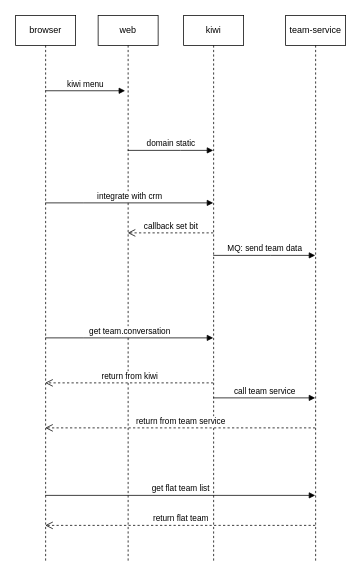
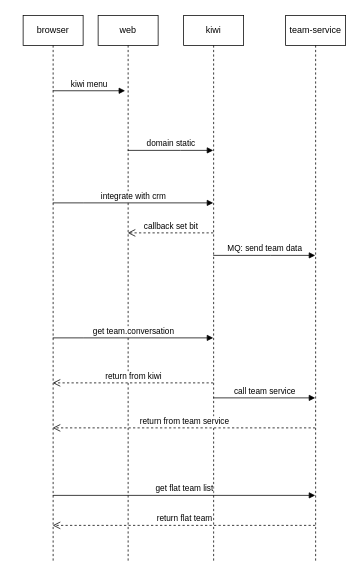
  <mxCell id="0" />
  <mxCell id="1" parent="0" />
- <mxCell id="2" value="browser" style="shape=umlLifeline;perimeter=lifelinePerimeter;whiteSpace=wrap;html=1;container=1;collapsible=0;recursiveResize=0;outlineConnect=0;" parent="1" vertex="1"><mxGeometry x="20" y="20" width="80" height="730" as="geometry" /></mxCell>
+ <mxCell id="2" value="browser" style="shape=umlLifeline;perimeter=lifelinePerimeter;whiteSpace=wrap;html=1;container=1;collapsible=0;recursiveResize=0;outlineConnect=0;" parent="1" vertex="1"><mxGeometry x="30" y="20" width="80" height="730" as="geometry" /></mxCell>
  <mxCell id="3" value="web" style="shape=umlLifeline;perimeter=lifelinePerimeter;whiteSpace=wrap;html=1;container=1;collapsible=0;recursiveResize=0;outlineConnect=0;" parent="1" vertex="1"><mxGeometry x="130" y="20" width="80" height="730" as="geometry" /></mxCell>
  <mxCell id="4" value="team-service" style="shape=umlLifeline;perimeter=lifelinePerimeter;whiteSpace=wrap;html=1;container=1;collapsible=0;recursiveResize=0;outlineConnect=0;" parent="1" vertex="1"><mxGeometry x="380" y="20" width="80" height="730" as="geometry" /></mxCell>
  <mxCell id="5" value="kiwi menu" style="html=1;verticalAlign=bottom;endArrow=block;rounded=0;entryX=0.1;entryY=0.225;entryDx=0;entryDy=0;entryPerimeter=0;" parent="1" source="2" edge="1"><mxGeometry width="80" relative="1" as="geometry"><mxPoint x="280" y="100" as="sourcePoint" /><mxPoint x="166" y="120.5" as="targetPoint" /></mxGeometry></mxCell>
  <mxCell id="6" value="kiwi" style="shape=umlLifeline;perimeter=lifelinePerimeter;whiteSpace=wrap;html=1;container=1;collapsible=0;recursiveResize=0;outlineConnect=0;" parent="1" vertex="1"><mxGeometry x="244" y="20" width="80" height="730" as="geometry" /></mxCell>
  <mxCell id="7" value="domain static" style="html=1;verticalAlign=bottom;endArrow=block;rounded=0;" parent="1" source="3" target="6" edge="1"><mxGeometry width="80" relative="1" as="geometry"><mxPoint x="280" y="240" as="sourcePoint" /><mxPoint x="280" y="241.04" as="targetPoint" /><Array as="points"><mxPoint x="240" y="200" /></Array></mxGeometry></mxCell>
  <mxCell id="8" value="integrate with crm" style="html=1;verticalAlign=bottom;endArrow=block;rounded=0;" edge="1" parent="1" source="2" target="6"><mxGeometry width="80" relative="1" as="geometry"><mxPoint x="280" y="320" as="sourcePoint" /><mxPoint x="280" y="320" as="targetPoint" /><Array as="points"><mxPoint x="110" y="270" /></Array></mxGeometry></mxCell>
  <mxCell id="9" value="callback set bit" style="html=1;verticalAlign=bottom;endArrow=open;dashed=1;endSize=8;rounded=0;" edge="1" parent="1" source="6" target="3"><mxGeometry relative="1" as="geometry"><mxPoint x="360" y="320" as="sourcePoint" /><mxPoint x="280" y="320" as="targetPoint" /><Array as="points"><mxPoint x="250" y="310" /></Array></mxGeometry></mxCell>
  <mxCell id="10" value="MQ: send team data" style="html=1;verticalAlign=bottom;endArrow=block;rounded=0;" edge="1" parent="1" source="6" target="4"><mxGeometry width="80" relative="1" as="geometry"><mxPoint x="280" y="320" as="sourcePoint" /><mxPoint x="360" y="320" as="targetPoint" /><Array as="points"><mxPoint x="360" y="340" /></Array></mxGeometry></mxCell>
  <mxCell id="11" value="get team.conversation" style="html=1;verticalAlign=bottom;endArrow=block;rounded=0;" edge="1" parent="1" source="2" target="6"><mxGeometry width="80" relative="1" as="geometry"><mxPoint x="280" y="320" as="sourcePoint" /><mxPoint x="360" y="320" as="targetPoint" /><Array as="points"><mxPoint x="110" y="450" /></Array></mxGeometry></mxCell>
  <mxCell id="12" value="return from kiwi" style="html=1;verticalAlign=bottom;endArrow=open;dashed=1;endSize=8;rounded=0;" edge="1" parent="1" source="6" target="2"><mxGeometry relative="1" as="geometry"><mxPoint x="360" y="320" as="sourcePoint" /><mxPoint x="280" y="320" as="targetPoint" /><Array as="points"><mxPoint x="210" y="510" /></Array></mxGeometry></mxCell>
  <mxCell id="13" value="call team service" style="html=1;verticalAlign=bottom;endArrow=block;rounded=0;" edge="1" parent="1" source="6" target="4"><mxGeometry width="80" relative="1" as="geometry"><mxPoint x="280" y="320" as="sourcePoint" /><mxPoint x="360" y="320" as="targetPoint" /><Array as="points"><mxPoint x="370" y="530" /></Array></mxGeometry></mxCell>
  <mxCell id="14" value="return from team service" style="html=1;verticalAlign=bottom;endArrow=open;dashed=1;endSize=8;rounded=0;" edge="1" parent="1" source="4" target="2"><mxGeometry relative="1" as="geometry"><mxPoint x="360" y="320" as="sourcePoint" /><mxPoint x="280" y="320" as="targetPoint" /><Array as="points"><mxPoint x="240" y="570" /></Array></mxGeometry></mxCell>
  <mxCell id="15" value="get flat team list" style="html=1;verticalAlign=bottom;endArrow=block;rounded=0;" edge="1" parent="1" source="2" target="4"><mxGeometry width="80" relative="1" as="geometry"><mxPoint x="58" y="660" as="sourcePoint" /><mxPoint x="282" y="660" as="targetPoint" /><Array as="points"><mxPoint x="108.5" y="660" /></Array></mxGeometry></mxCell>
  <mxCell id="16" value="return flat team" style="html=1;verticalAlign=bottom;endArrow=open;dashed=1;endSize=8;rounded=0;" edge="1" parent="1" source="4" target="2"><mxGeometry relative="1" as="geometry"><mxPoint x="429.5" y="580" as="sourcePoint" /><mxPoint x="69.5" y="580" as="targetPoint" /><Array as="points"><mxPoint x="250" y="700" /></Array></mxGeometry></mxCell>
